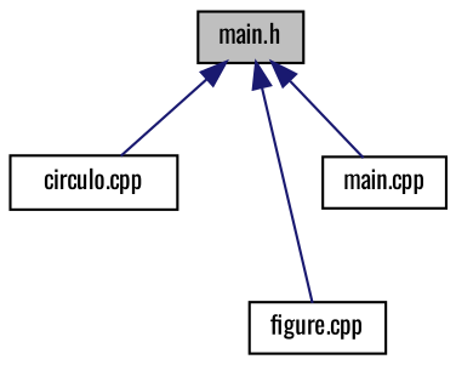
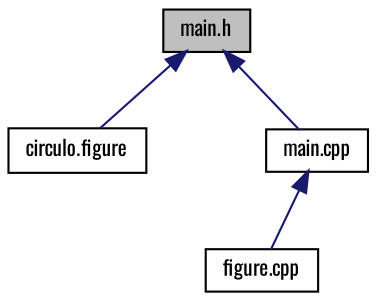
  digraph {
    fontname=Oswald
    node [color=black fillcolor=white fontname=Oswald fontsize=10 shape=record style=filled]
    edge [color=midnightblue dir=back fontname=Oswald fontsize=10 labelfontname=Helvetica labelfontsize=10 style=solid]
    n1 [fillcolor=grey75 fontcolor=black height=0.2 label="main.h" width=0.4]
-   n2 [height=0.2 label="circulo.cpp" width=0.4]
+   n2 [height=0.2 label="circulo.figure" width=0.4]
    n3 [height=0.2 label="figure.cpp" width=0.4]
    n4 [height=0.2 label="main.cpp" width=0.4]
    n1 -> n2
-   n1 -> n3
+   n4 -> n3
    n1 -> n4
  }
